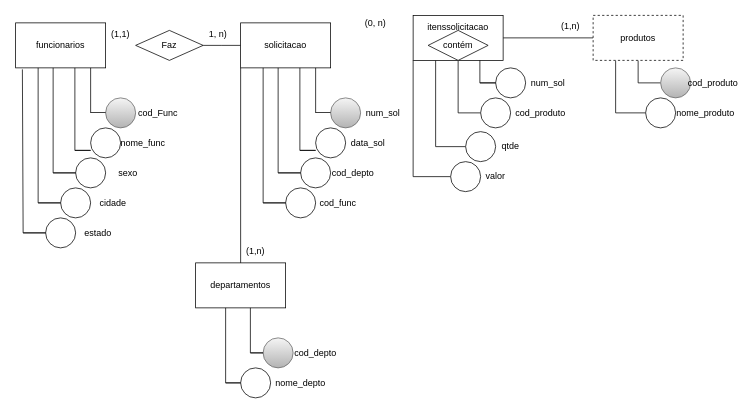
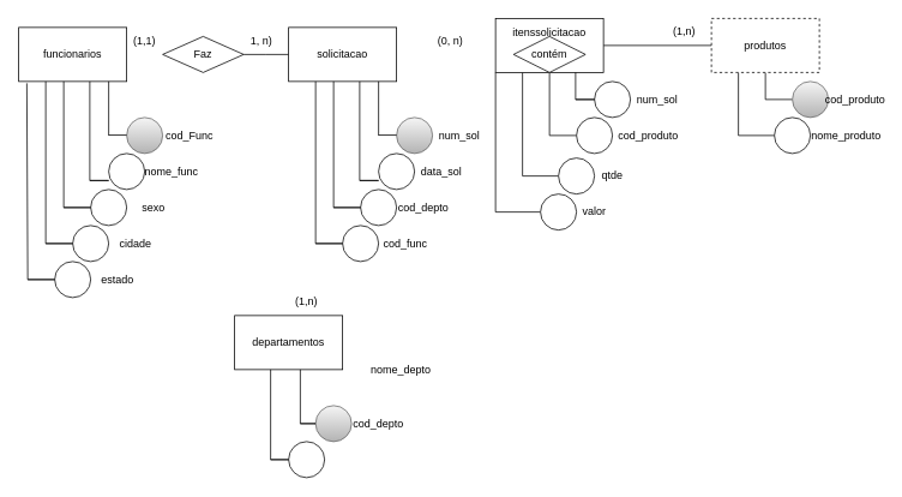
  <mxCell id="0" />
  <mxCell id="1" parent="0" />
  <mxCell id="2" style="edgeStyle=orthogonalEdgeStyle;rounded=0;orthogonalLoop=1;jettySize=auto;html=1;startArrow=none;endArrow=none;endFill=0;" edge="1" parent="1" source="20"><mxGeometry relative="1" as="geometry"><mxPoint x="320" y="60" as="targetPoint" /></mxGeometry></mxCell>
  <mxCell id="3" value="funcionarios" style="rounded=0;whiteSpace=wrap;html=1;" vertex="1" parent="1"><mxGeometry x="20" y="30" width="120" height="60" as="geometry" /></mxCell>
  <mxCell id="4" value="" style="ellipse;whiteSpace=wrap;html=1;aspect=fixed;fillColor=#f5f5f5;strokeColor=#666666;gradientColor=#b3b3b3;" vertex="1" parent="1"><mxGeometry x="140" y="130" width="40" height="40" as="geometry" /></mxCell>
  <mxCell id="5" value="cod_Func" style="text;html=1;strokeColor=none;fillColor=none;align=center;verticalAlign=middle;whiteSpace=wrap;rounded=0;" vertex="1" parent="1"><mxGeometry x="180" y="135" width="60" height="30" as="geometry" /></mxCell>
  <mxCell id="6" value="" style="ellipse;whiteSpace=wrap;html=1;aspect=fixed;" vertex="1" parent="1"><mxGeometry x="120" y="170" width="40" height="40" as="geometry" /></mxCell>
  <mxCell id="7" value="nome_func" style="text;html=1;strokeColor=none;fillColor=none;align=center;verticalAlign=middle;whiteSpace=wrap;rounded=0;" vertex="1" parent="1"><mxGeometry x="160" y="175" width="60" height="30" as="geometry" /></mxCell>
  <mxCell id="8" value="" style="ellipse;whiteSpace=wrap;html=1;aspect=fixed;" vertex="1" parent="1"><mxGeometry x="100" y="210" width="40" height="40" as="geometry" /></mxCell>
  <mxCell id="9" value="sexo" style="text;html=1;strokeColor=none;fillColor=none;align=center;verticalAlign=middle;whiteSpace=wrap;rounded=0;" vertex="1" parent="1"><mxGeometry x="140" y="215" width="60" height="30" as="geometry" /></mxCell>
  <mxCell id="10" value="" style="ellipse;whiteSpace=wrap;html=1;aspect=fixed;" vertex="1" parent="1"><mxGeometry x="80" y="250" width="40" height="40" as="geometry" /></mxCell>
  <mxCell id="11" value="cidade" style="text;html=1;strokeColor=none;fillColor=none;align=center;verticalAlign=middle;whiteSpace=wrap;rounded=0;" vertex="1" parent="1"><mxGeometry x="120" y="255" width="60" height="30" as="geometry" /></mxCell>
  <mxCell id="12" value="" style="ellipse;whiteSpace=wrap;html=1;aspect=fixed;" vertex="1" parent="1"><mxGeometry x="60" y="290" width="40" height="40" as="geometry" /></mxCell>
  <mxCell id="13" value="estado" style="text;html=1;strokeColor=none;fillColor=none;align=center;verticalAlign=middle;whiteSpace=wrap;rounded=0;" vertex="1" parent="1"><mxGeometry x="100" y="295" width="60" height="30" as="geometry" /></mxCell>
  <mxCell id="14" value="" style="endArrow=none;html=1;rounded=0;" edge="1" parent="1"><mxGeometry width="50" height="50" relative="1" as="geometry"><mxPoint x="99" y="200" as="sourcePoint" /><mxPoint x="99" y="90" as="targetPoint" /><Array as="points"><mxPoint x="120" y="200" /><mxPoint x="99" y="200" /></Array></mxGeometry></mxCell>
  <mxCell id="15" value="" style="endArrow=none;html=1;rounded=0;" edge="1" parent="1"><mxGeometry width="50" height="50" relative="1" as="geometry"><mxPoint x="120" y="150" as="sourcePoint" /><mxPoint x="120" y="90" as="targetPoint" /></mxGeometry></mxCell>
  <mxCell id="16" value="" style="endArrow=none;html=1;rounded=0;" edge="1" parent="1"><mxGeometry width="50" height="50" relative="1" as="geometry"><mxPoint x="120" y="149.5" as="sourcePoint" /><mxPoint x="140" y="149.5" as="targetPoint" /><Array as="points"><mxPoint x="140" y="149.5" /></Array></mxGeometry></mxCell>
  <mxCell id="17" value="" style="endArrow=none;html=1;rounded=0;" edge="1" parent="1"><mxGeometry width="50" height="50" relative="1" as="geometry"><mxPoint x="70" y="230" as="sourcePoint" /><mxPoint x="70" y="90" as="targetPoint" /><Array as="points"><mxPoint x="100" y="230" /><mxPoint x="70" y="230" /></Array></mxGeometry></mxCell>
  <mxCell id="18" value="" style="endArrow=none;html=1;rounded=0;" edge="1" parent="1"><mxGeometry width="50" height="50" relative="1" as="geometry"><mxPoint x="50" y="270" as="sourcePoint" /><mxPoint x="50" y="90" as="targetPoint" /><Array as="points"><mxPoint x="80" y="270" /><mxPoint x="50" y="270" /></Array></mxGeometry></mxCell>
  <mxCell id="19" value="" style="endArrow=none;html=1;rounded=0;entryX=0.075;entryY=1.033;entryDx=0;entryDy=0;entryPerimeter=0;" edge="1" parent="1" target="3"><mxGeometry width="50" height="50" relative="1" as="geometry"><mxPoint x="30" y="310" as="sourcePoint" /><mxPoint x="30" y="100" as="targetPoint" /><Array as="points"><mxPoint x="60" y="310" /><mxPoint x="30" y="310" /></Array></mxGeometry></mxCell>
  <mxCell id="20" value="Faz" style="rhombus;whiteSpace=wrap;html=1;" vertex="1" parent="1"><mxGeometry x="180" y="40" width="90" height="40" as="geometry" /></mxCell>
  <mxCell id="21" value="solicitacao" style="rounded=0;whiteSpace=wrap;html=1;" vertex="1" parent="1"><mxGeometry x="320" y="30" width="120" height="60" as="geometry" /></mxCell>
  <mxCell id="22" value="" style="ellipse;whiteSpace=wrap;html=1;aspect=fixed;fillColor=#f5f5f5;strokeColor=#666666;gradientColor=#b3b3b3;" vertex="1" parent="1"><mxGeometry x="440" y="130" width="40" height="40" as="geometry" /></mxCell>
  <mxCell id="23" value="num_sol" style="text;html=1;strokeColor=none;fillColor=none;align=center;verticalAlign=middle;whiteSpace=wrap;rounded=0;" vertex="1" parent="1"><mxGeometry x="480" y="135" width="60" height="30" as="geometry" /></mxCell>
  <mxCell id="24" value="" style="ellipse;whiteSpace=wrap;html=1;aspect=fixed;" vertex="1" parent="1"><mxGeometry x="420" y="170" width="40" height="40" as="geometry" /></mxCell>
  <mxCell id="25" value="data_sol" style="text;html=1;strokeColor=none;fillColor=none;align=center;verticalAlign=middle;whiteSpace=wrap;rounded=0;" vertex="1" parent="1"><mxGeometry x="460" y="175" width="60" height="30" as="geometry" /></mxCell>
  <mxCell id="26" value="" style="ellipse;whiteSpace=wrap;html=1;aspect=fixed;" vertex="1" parent="1"><mxGeometry x="400" y="210" width="40" height="40" as="geometry" /></mxCell>
  <mxCell id="27" value="cod_depto" style="text;html=1;strokeColor=none;fillColor=none;align=center;verticalAlign=middle;whiteSpace=wrap;rounded=0;" vertex="1" parent="1"><mxGeometry x="440" y="215" width="60" height="30" as="geometry" /></mxCell>
  <mxCell id="28" value="" style="ellipse;whiteSpace=wrap;html=1;aspect=fixed;" vertex="1" parent="1"><mxGeometry x="380" y="250" width="40" height="40" as="geometry" /></mxCell>
  <mxCell id="29" value="cod_func" style="text;html=1;strokeColor=none;fillColor=none;align=center;verticalAlign=middle;whiteSpace=wrap;rounded=0;" vertex="1" parent="1"><mxGeometry x="420" y="255" width="60" height="30" as="geometry" /></mxCell>
  <mxCell id="30" value="" style="endArrow=none;html=1;rounded=0;" edge="1" parent="1"><mxGeometry width="50" height="50" relative="1" as="geometry"><mxPoint x="399" y="200" as="sourcePoint" /><mxPoint x="399" y="90" as="targetPoint" /><Array as="points"><mxPoint x="420" y="200" /><mxPoint x="399" y="200" /></Array></mxGeometry></mxCell>
  <mxCell id="31" value="" style="endArrow=none;html=1;rounded=0;" edge="1" parent="1"><mxGeometry width="50" height="50" relative="1" as="geometry"><mxPoint x="420" y="150" as="sourcePoint" /><mxPoint x="420" y="90" as="targetPoint" /></mxGeometry></mxCell>
  <mxCell id="32" value="" style="endArrow=none;html=1;rounded=0;" edge="1" parent="1"><mxGeometry width="50" height="50" relative="1" as="geometry"><mxPoint x="420" y="149.5" as="sourcePoint" /><mxPoint x="440" y="149.5" as="targetPoint" /><Array as="points"><mxPoint x="440" y="149.5" /></Array></mxGeometry></mxCell>
  <mxCell id="33" value="" style="endArrow=none;html=1;rounded=0;" edge="1" parent="1"><mxGeometry width="50" height="50" relative="1" as="geometry"><mxPoint x="370" y="230" as="sourcePoint" /><mxPoint x="370" y="90" as="targetPoint" /><Array as="points"><mxPoint x="400" y="230" /><mxPoint x="370" y="230" /></Array></mxGeometry></mxCell>
  <mxCell id="34" value="" style="endArrow=none;html=1;rounded=0;" edge="1" parent="1"><mxGeometry width="50" height="50" relative="1" as="geometry"><mxPoint x="350" y="270" as="sourcePoint" /><mxPoint x="350" y="90" as="targetPoint" /><Array as="points"><mxPoint x="380" y="270" /><mxPoint x="350" y="270" /></Array></mxGeometry></mxCell>
  <mxCell id="35" value="departamentos" style="rounded=0;whiteSpace=wrap;html=1;" vertex="1" parent="1"><mxGeometry x="260" y="350" width="120" height="60" as="geometry" /></mxCell>
  <mxCell id="36" value="" style="ellipse;whiteSpace=wrap;html=1;aspect=fixed;fillColor=#f5f5f5;strokeColor=#666666;gradientColor=#b3b3b3;" vertex="1" parent="1"><mxGeometry x="350" y="450" width="40" height="40" as="geometry" /></mxCell>
  <mxCell id="37" value="cod_depto" style="text;html=1;strokeColor=none;fillColor=none;align=center;verticalAlign=middle;whiteSpace=wrap;rounded=0;" vertex="1" parent="1"><mxGeometry x="390" y="455" width="60" height="30" as="geometry" /></mxCell>
  <mxCell id="38" value="" style="ellipse;whiteSpace=wrap;html=1;aspect=fixed;" vertex="1" parent="1"><mxGeometry x="320" y="490" width="40" height="40" as="geometry" /></mxCell>
- <mxCell id="39" value="nome_depto" style="text;html=1;strokeColor=none;fillColor=none;align=center;verticalAlign=middle;whiteSpace=wrap;rounded=0;" vertex="1" parent="1"><mxGeometry x="370" y="495" width="60" height="30" as="geometry" /></mxCell>
+ <mxCell id="39" value="nome_depto" style="text;html=1;strokeColor=none;fillColor=none;align=center;verticalAlign=middle;whiteSpace=wrap;rounded=0;" vertex="1" parent="1"><mxGeometry x="415" y="395" width="60" height="30" as="geometry" /></mxCell>
  <mxCell id="40" value="" style="endArrow=none;html=1;rounded=0;" edge="1" parent="1"><mxGeometry width="50" height="50" relative="1" as="geometry"><mxPoint x="333" y="470" as="sourcePoint" /><mxPoint x="333" y="410" as="targetPoint" /><Array as="points"><mxPoint x="350" y="470" /><mxPoint x="333" y="470" /></Array></mxGeometry></mxCell>
  <mxCell id="41" value="" style="endArrow=none;html=1;rounded=0;" edge="1" parent="1"><mxGeometry width="50" height="50" relative="1" as="geometry"><mxPoint x="300" y="510" as="sourcePoint" /><mxPoint x="300" y="410" as="targetPoint" /><Array as="points"><mxPoint x="320" y="510" /><mxPoint x="300" y="510" /></Array></mxGeometry></mxCell>
- <mxCell id="42" value="" style="endArrow=none;html=1;rounded=0;entryX=0;entryY=1;entryDx=0;entryDy=0;exitX=0.5;exitY=0;exitDx=0;exitDy=0;" edge="1" parent="1" source="35" target="21"><mxGeometry width="50" height="50" relative="1" as="geometry"><mxPoint x="280" y="170" as="sourcePoint" /><mxPoint x="330" y="120" as="targetPoint" /></mxGeometry></mxCell>
  <mxCell id="43" value="(1,n)" style="text;html=1;strokeColor=none;fillColor=none;align=center;verticalAlign=middle;whiteSpace=wrap;rounded=0;" vertex="1" parent="1"><mxGeometry x="310" y="320" width="60" height="30" as="geometry" /></mxCell>
  <mxCell id="44" style="edgeStyle=orthogonalEdgeStyle;rounded=0;orthogonalLoop=1;jettySize=auto;html=1;exitX=0.5;exitY=1;exitDx=0;exitDy=0;entryX=0;entryY=0.5;entryDx=0;entryDy=0;endArrow=none;endFill=0;" edge="1" parent="1" source="48" target="53"><mxGeometry relative="1" as="geometry" /></mxCell>
  <mxCell id="45" style="edgeStyle=orthogonalEdgeStyle;rounded=0;orthogonalLoop=1;jettySize=auto;html=1;exitX=0.25;exitY=1;exitDx=0;exitDy=0;entryX=0;entryY=0.5;entryDx=0;entryDy=0;endArrow=none;endFill=0;" edge="1" parent="1" source="48" target="52"><mxGeometry relative="1" as="geometry" /></mxCell>
  <mxCell id="46" style="edgeStyle=orthogonalEdgeStyle;rounded=0;orthogonalLoop=1;jettySize=auto;html=1;exitX=0;exitY=1;exitDx=0;exitDy=0;entryX=0;entryY=0.5;entryDx=0;entryDy=0;endArrow=none;endFill=0;" edge="1" parent="1" source="48" target="51"><mxGeometry relative="1" as="geometry" /></mxCell>
  <mxCell id="47" style="edgeStyle=orthogonalEdgeStyle;rounded=0;orthogonalLoop=1;jettySize=auto;html=1;exitX=1;exitY=0.5;exitDx=0;exitDy=0;entryX=0;entryY=0.5;entryDx=0;entryDy=0;endArrow=none;endFill=0;" edge="1" parent="1" source="48" target="61"><mxGeometry relative="1" as="geometry" /></mxCell>
  <mxCell id="48" value="itenssolicitacao&lt;br&gt;&lt;br&gt;&lt;br&gt;" style="rounded=0;whiteSpace=wrap;html=1;" vertex="1" parent="1"><mxGeometry x="550" y="20" width="120" height="60" as="geometry" /></mxCell>
  <mxCell id="49" value="contém" style="rhombus;whiteSpace=wrap;html=1;" vertex="1" parent="1"><mxGeometry x="570" y="40" width="80" height="40" as="geometry" /></mxCell>
  <mxCell id="50" value="" style="ellipse;whiteSpace=wrap;html=1;aspect=fixed;" vertex="1" parent="1"><mxGeometry x="660" y="90" width="40" height="40" as="geometry" /></mxCell>
  <mxCell id="51" value="" style="ellipse;whiteSpace=wrap;html=1;aspect=fixed;" vertex="1" parent="1"><mxGeometry x="600" y="215" width="40" height="40" as="geometry" /></mxCell>
  <mxCell id="52" value="" style="ellipse;whiteSpace=wrap;html=1;aspect=fixed;" vertex="1" parent="1"><mxGeometry x="620" y="175" width="40" height="40" as="geometry" /></mxCell>
  <mxCell id="53" value="" style="ellipse;whiteSpace=wrap;html=1;aspect=fixed;" vertex="1" parent="1"><mxGeometry x="640" y="130" width="40" height="40" as="geometry" /></mxCell>
  <mxCell id="54" value="num_sol" style="text;html=1;strokeColor=none;fillColor=none;align=center;verticalAlign=middle;whiteSpace=wrap;rounded=0;" vertex="1" parent="1"><mxGeometry x="700" y="95" width="60" height="30" as="geometry" /></mxCell>
  <mxCell id="55" value="cod_produto" style="text;html=1;strokeColor=none;fillColor=none;align=center;verticalAlign=middle;whiteSpace=wrap;rounded=0;" vertex="1" parent="1"><mxGeometry x="690" y="135" width="60" height="30" as="geometry" /></mxCell>
  <mxCell id="56" value="qtde" style="text;html=1;strokeColor=none;fillColor=none;align=center;verticalAlign=middle;whiteSpace=wrap;rounded=0;" vertex="1" parent="1"><mxGeometry x="650" y="180" width="60" height="30" as="geometry" /></mxCell>
  <mxCell id="57" value="valor" style="text;html=1;strokeColor=none;fillColor=none;align=center;verticalAlign=middle;whiteSpace=wrap;rounded=0;" vertex="1" parent="1"><mxGeometry x="630" y="220" width="60" height="30" as="geometry" /></mxCell>
  <mxCell id="58" value="" style="endArrow=none;html=1;rounded=0;" edge="1" parent="1"><mxGeometry width="50" height="50" relative="1" as="geometry"><mxPoint x="639" y="110" as="sourcePoint" /><mxPoint x="639" y="80" as="targetPoint" /><Array as="points"><mxPoint x="660" y="110" /><mxPoint x="639" y="110" /></Array></mxGeometry></mxCell>
  <mxCell id="59" style="edgeStyle=orthogonalEdgeStyle;rounded=0;orthogonalLoop=1;jettySize=auto;html=1;exitX=0.5;exitY=1;exitDx=0;exitDy=0;entryX=0;entryY=0.5;entryDx=0;entryDy=0;endArrow=none;endFill=0;" edge="1" parent="1" source="61" target="63"><mxGeometry relative="1" as="geometry" /></mxCell>
  <mxCell id="60" style="edgeStyle=orthogonalEdgeStyle;rounded=0;orthogonalLoop=1;jettySize=auto;html=1;exitX=0.25;exitY=1;exitDx=0;exitDy=0;entryX=0;entryY=0.5;entryDx=0;entryDy=0;endArrow=none;endFill=0;" edge="1" parent="1" source="61" target="62"><mxGeometry relative="1" as="geometry" /></mxCell>
  <mxCell id="61" value="produtos" style="rounded=0;whiteSpace=wrap;html=1;dashed=1;" vertex="1" parent="1"><mxGeometry x="790" y="20" width="120" height="60" as="geometry" /></mxCell>
  <mxCell id="62" value="" style="ellipse;whiteSpace=wrap;html=1;aspect=fixed;" vertex="1" parent="1"><mxGeometry x="860" y="130" width="40" height="40" as="geometry" /></mxCell>
  <mxCell id="63" value="" style="ellipse;whiteSpace=wrap;html=1;aspect=fixed;fillColor=#f5f5f5;strokeColor=#666666;gradientColor=#b3b3b3;" vertex="1" parent="1"><mxGeometry x="880" y="90" width="40" height="40" as="geometry" /></mxCell>
  <mxCell id="64" value="cod_produto" style="text;html=1;strokeColor=none;fillColor=none;align=center;verticalAlign=middle;whiteSpace=wrap;rounded=0;" vertex="1" parent="1"><mxGeometry x="920" y="95" width="60" height="30" as="geometry" /></mxCell>
  <mxCell id="65" value="nome_produto" style="text;html=1;strokeColor=none;fillColor=none;align=center;verticalAlign=middle;whiteSpace=wrap;rounded=0;" vertex="1" parent="1"><mxGeometry x="910" y="135" width="60" height="30" as="geometry" /></mxCell>
  <mxCell id="66" value="(1,n)" style="text;html=1;strokeColor=none;fillColor=none;align=center;verticalAlign=middle;whiteSpace=wrap;rounded=0;" vertex="1" parent="1"><mxGeometry x="730" y="20" width="60" height="30" as="geometry" /></mxCell>
- <mxCell id="67" value="(0, n)" style="text;html=1;strokeColor=none;fillColor=none;align=center;verticalAlign=middle;whiteSpace=wrap;rounded=0;" vertex="1" parent="1"><mxGeometry x="470" y="15" width="60" height="30" as="geometry" /></mxCell>
+ <mxCell id="67" value="(0, n)" style="text;html=1;strokeColor=none;fillColor=none;align=center;verticalAlign=middle;whiteSpace=wrap;rounded=0;" vertex="1" parent="1"><mxGeometry x="470" y="30" width="60" height="30" as="geometry" /></mxCell>
  <mxCell id="68" value="(1,1)" style="text;html=1;strokeColor=none;fillColor=none;align=center;verticalAlign=middle;whiteSpace=wrap;rounded=0;" vertex="1" parent="1"><mxGeometry x="130" y="30" width="60" height="30" as="geometry" /></mxCell>
  <mxCell id="69" value="1, n)" style="text;html=1;strokeColor=none;fillColor=none;align=center;verticalAlign=middle;whiteSpace=wrap;rounded=0;" vertex="1" parent="1"><mxGeometry x="260" y="30" width="60" height="30" as="geometry" /></mxCell>
